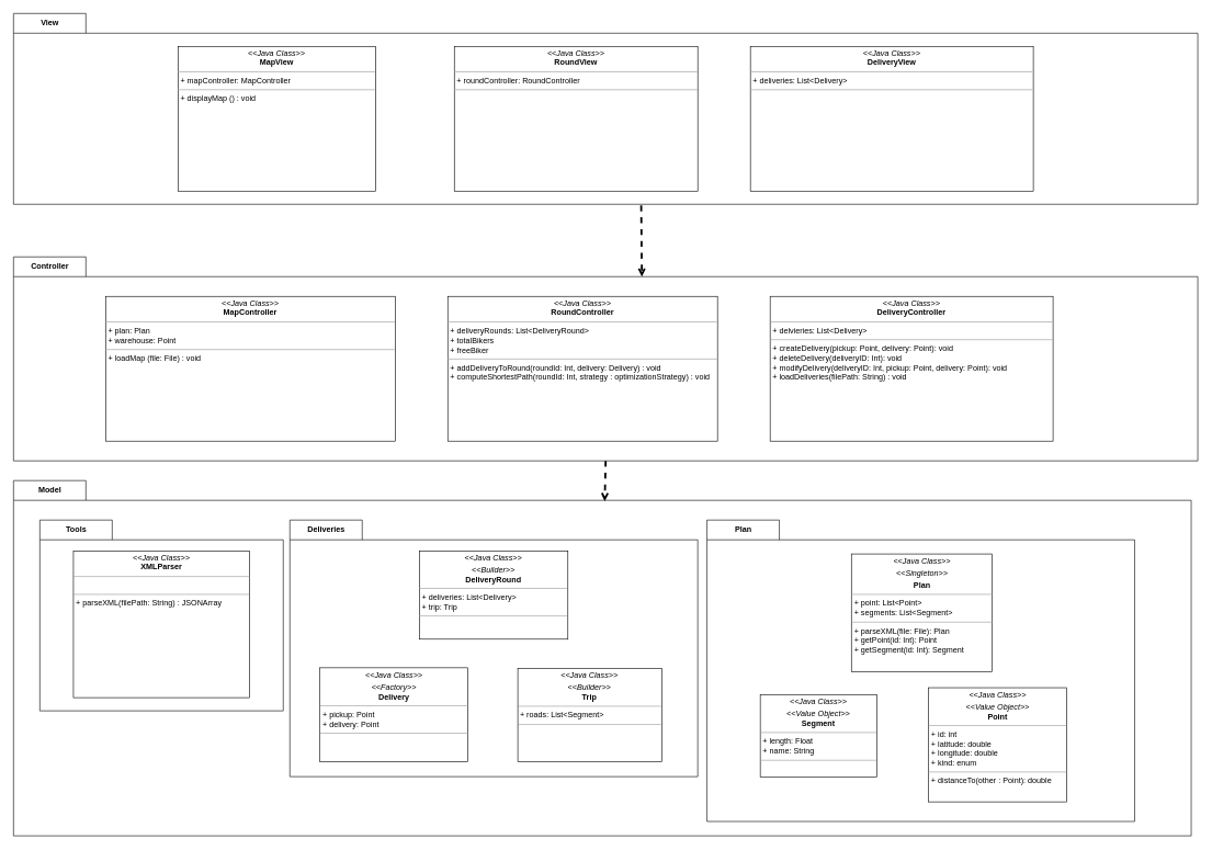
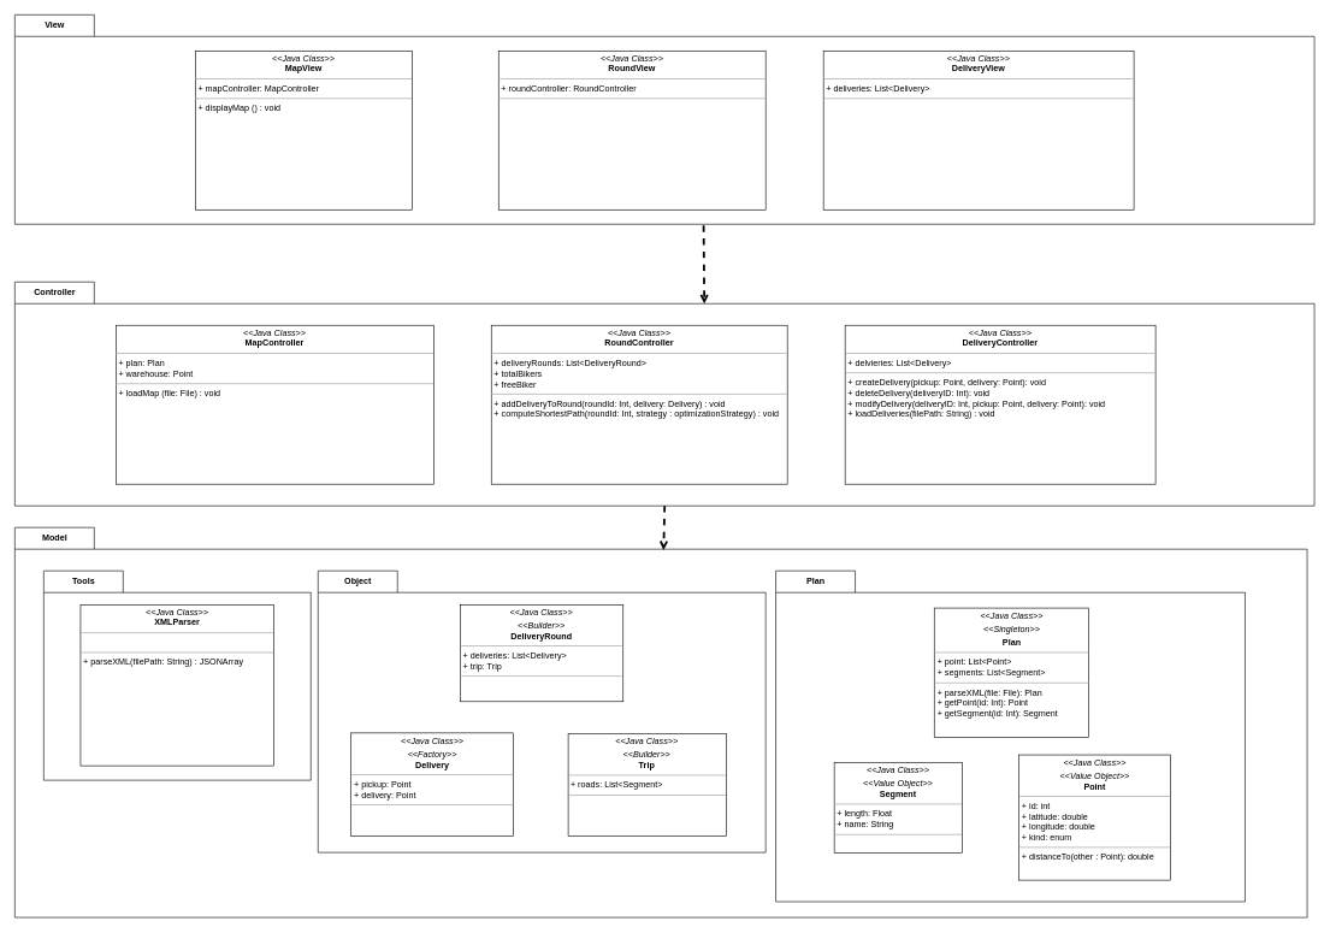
  <mxCell id="0" />
  <mxCell id="1" parent="0" />
  <mxCell id="2" value="Model" style="shape=folder;fontStyle=1;tabWidth=110;tabHeight=30;tabPosition=left;html=1;boundedLbl=1;labelInHeader=1;container=1;collapsible=0;" vertex="1" parent="1"><mxGeometry x="20" y="730" width="1790" height="540" as="geometry" /></mxCell>
  <mxCell id="3" value="Plan" style="shape=folder;fontStyle=1;tabWidth=110;tabHeight=30;tabPosition=left;html=1;boundedLbl=1;labelInHeader=1;container=1;collapsible=0;" vertex="1" parent="2"><mxGeometry x="1054" y="60" width="650" height="458.15" as="geometry" /></mxCell>
  <mxCell id="4" value="&lt;p style=&quot;margin:0px;margin-top:4px;text-align:center;&quot;&gt;&lt;i&gt;&amp;lt;&amp;lt;Java Class&amp;gt;&amp;gt;&lt;/i&gt;&lt;/p&gt;&lt;p style=&quot;margin:0px;margin-top:4px;text-align:center;&quot;&gt;&lt;i&gt;&amp;lt;&amp;lt;Value Object&amp;gt;&amp;gt;&lt;br&gt;&lt;/i&gt;&lt;b&gt;Point&lt;/b&gt;&lt;/p&gt;&lt;hr size=&quot;1&quot;&gt;&lt;p style=&quot;margin:0px;margin-left:4px;&quot;&gt;+ id: int&lt;br&gt;+ latitude: double&lt;/p&gt;&lt;p style=&quot;margin:0px;margin-left:4px;&quot;&gt;+ longitude: double&lt;/p&gt;&lt;p style=&quot;margin:0px;margin-left:4px;&quot;&gt;+ kind: enum&lt;/p&gt;&lt;hr size=&quot;1&quot;&gt;&lt;p style=&quot;margin:0px;margin-left:4px;&quot;&gt;+ distanceTo(other : Point): double&lt;/p&gt;" style="verticalAlign=top;align=left;overflow=fill;fontSize=12;fontFamily=Helvetica;html=1;rounded=0;shadow=0;comic=0;labelBackgroundColor=none;strokeWidth=1" parent="3" vertex="1"><mxGeometry x="336.721" y="254.837" width="210.105" height="173.512" as="geometry" /></mxCell>
  <mxCell id="5" value="&lt;p style=&quot;margin:0px;margin-top:4px;text-align:center;&quot;&gt;&lt;i&gt;&amp;lt;&amp;lt;Java Class&amp;gt;&amp;gt;&lt;/i&gt;&lt;/p&gt;&lt;p style=&quot;margin:0px;margin-top:4px;text-align:center;&quot;&gt;&lt;i&gt;&amp;lt;&amp;lt;Singleton&amp;gt;&amp;gt;&lt;/i&gt;&lt;/p&gt;&lt;p style=&quot;margin:0px;margin-top:4px;text-align:center;&quot;&gt;&lt;b&gt;Plan&lt;/b&gt;&lt;/p&gt;&lt;hr size=&quot;1&quot;&gt;&lt;p style=&quot;margin:0px;margin-left:4px;&quot;&gt;+ point: List&amp;lt;Point&amp;gt;&lt;br&gt;+ segments: List&amp;lt;Segment&amp;gt;&lt;/p&gt;&lt;hr size=&quot;1&quot;&gt;&lt;p style=&quot;margin:0px;margin-left:4px;&quot;&gt;+ parseXML(file: File): Plan&lt;br&gt;+ getPoint(id: Int): Point&lt;/p&gt;&lt;p style=&quot;margin:0px;margin-left:4px;&quot;&gt;+ getSegment(id: Int): Segment&lt;/p&gt;" style="verticalAlign=top;align=left;overflow=fill;fontSize=12;fontFamily=Helvetica;html=1;rounded=0;shadow=0;comic=0;labelBackgroundColor=none;strokeWidth=1" parent="3" vertex="1"><mxGeometry x="219.509" y="51.523" width="213.946" height="178.745" as="geometry" /></mxCell>
  <mxCell id="6" value="&lt;p style=&quot;margin:0px;margin-top:4px;text-align:center;&quot;&gt;&lt;i&gt;&amp;lt;&amp;lt;Java Class&amp;gt;&amp;gt;&lt;/i&gt;&lt;/p&gt;&lt;p style=&quot;margin:0px;margin-top:4px;text-align:center;&quot;&gt;&lt;i&gt;&amp;lt;&amp;lt;Value Object&amp;gt;&amp;gt;&lt;br&gt;&lt;/i&gt;&lt;b&gt;Segment&lt;/b&gt;&lt;/p&gt;&lt;hr size=&quot;1&quot;&gt;&lt;p style=&quot;margin:0px;margin-left:4px;&quot;&gt;&lt;span style=&quot;background-color: initial;&quot;&gt;+ length: Float&lt;/span&gt;&lt;/p&gt;&lt;p style=&quot;margin:0px;margin-left:4px;&quot;&gt;&lt;span style=&quot;background-color: initial;&quot;&gt;+ name: String&lt;/span&gt;&lt;/p&gt;&lt;hr size=&quot;1&quot;&gt;&lt;p style=&quot;margin:0px;margin-left:4px;&quot;&gt;&lt;br&gt;&lt;/p&gt;" style="verticalAlign=top;align=left;overflow=fill;fontSize=12;fontFamily=Helvetica;html=1;rounded=0;shadow=0;comic=0;labelBackgroundColor=none;strokeWidth=1" parent="3" vertex="1"><mxGeometry x="80.982" y="265.538" width="176.955" height="125.433" as="geometry" /></mxCell>
- <mxCell id="7" value="Deliveries" style="shape=folder;fontStyle=1;tabWidth=110;tabHeight=30;tabPosition=left;html=1;boundedLbl=1;labelInHeader=1;container=1;collapsible=0;" vertex="1" parent="2"><mxGeometry x="420" y="60" width="620" height="390" as="geometry" /></mxCell>
+ <mxCell id="7" value="Object" style="shape=folder;fontStyle=1;tabWidth=110;tabHeight=30;tabPosition=left;html=1;boundedLbl=1;labelInHeader=1;container=1;collapsible=0;" vertex="1" parent="2"><mxGeometry x="420" y="60" width="620" height="390" as="geometry" /></mxCell>
  <mxCell id="8" value="&lt;p style=&quot;margin:0px;margin-top:4px;text-align:center;&quot;&gt;&lt;i&gt;&amp;lt;&amp;lt;Java Class&amp;gt;&amp;gt;&lt;/i&gt;&lt;/p&gt;&lt;p style=&quot;margin:0px;margin-top:4px;text-align:center;&quot;&gt;&lt;i&gt;&amp;lt;&amp;lt;Builder&amp;gt;&amp;gt;&lt;br&gt;&lt;/i&gt;&lt;b&gt;Trip&lt;/b&gt;&lt;/p&gt;&lt;hr size=&quot;1&quot;&gt;&lt;p style=&quot;margin:0px;margin-left:4px;&quot;&gt;+ roads: List&amp;lt;Segment&amp;gt;&lt;/p&gt;&lt;hr size=&quot;1&quot;&gt;&lt;p style=&quot;margin:0px;margin-left:4px;&quot;&gt;&lt;br&gt;&lt;/p&gt;" style="verticalAlign=top;align=left;overflow=fill;fontSize=12;fontFamily=Helvetica;html=1;rounded=0;shadow=0;comic=0;labelBackgroundColor=none;strokeWidth=1" vertex="1" parent="7"><mxGeometry x="346.471" y="225.81" width="218.824" height="141.818" as="geometry" /></mxCell>
  <mxCell id="9" value="&lt;p style=&quot;margin: 4px 0px 0px; text-align: center;&quot;&gt;&lt;i&gt;&amp;lt;&amp;lt;Java Class&amp;gt;&amp;gt;&lt;/i&gt;&lt;/p&gt;&lt;p style=&quot;margin: 4px 0px 0px; text-align: center;&quot;&gt;&lt;i&gt;&amp;lt;&amp;lt;Builder&amp;gt;&amp;gt;&lt;br&gt;&lt;/i&gt;&lt;b&gt;DeliveryRound&lt;/b&gt;&lt;/p&gt;&lt;hr size=&quot;1&quot;&gt;&lt;p style=&quot;margin:0px;margin-left:4px;&quot;&gt;+ deliveries: List&amp;lt;Delivery&amp;gt;&lt;/p&gt;&lt;p style=&quot;margin:0px;margin-left:4px;&quot;&gt;+ trip: Trip&lt;/p&gt;&lt;hr size=&quot;1&quot;&gt;&lt;p style=&quot;margin:0px;margin-left:4px;&quot;&gt;&lt;br&gt;&lt;/p&gt;" style="verticalAlign=top;align=left;overflow=fill;fontSize=12;fontFamily=Helvetica;html=1;rounded=0;shadow=0;comic=0;labelBackgroundColor=none;strokeWidth=1" vertex="1" parent="7"><mxGeometry x="197.415" y="47.273" width="225.179" height="133.782" as="geometry" /></mxCell>
  <mxCell id="10" value="&lt;p style=&quot;margin:0px;margin-top:4px;text-align:center;&quot;&gt;&lt;i&gt;&amp;lt;&amp;lt;Java Class&amp;gt;&amp;gt;&lt;/i&gt;&lt;/p&gt;&lt;p style=&quot;margin:0px;margin-top:4px;text-align:center;&quot;&gt;&lt;i&gt;&amp;lt;&amp;lt;Factory&amp;gt;&amp;gt;&lt;br&gt;&lt;/i&gt;&lt;b&gt;Delivery&lt;/b&gt;&lt;/p&gt;&lt;hr size=&quot;1&quot;&gt;&lt;p style=&quot;margin:0px;margin-left:4px;&quot;&gt;+ pickup: Point&lt;br&gt;+ delivery: Point&lt;/p&gt;&lt;hr size=&quot;1&quot;&gt;&lt;p style=&quot;margin:0px;margin-left:4px;&quot;&gt;&lt;br&gt;&lt;/p&gt;" style="verticalAlign=top;align=left;overflow=fill;fontSize=12;fontFamily=Helvetica;html=1;rounded=0;shadow=0;comic=0;labelBackgroundColor=none;strokeWidth=1" vertex="1" parent="7"><mxGeometry x="45.588" y="224.545" width="225.179" height="143.083" as="geometry" /></mxCell>
  <mxCell id="11" value="Tools" style="shape=folder;fontStyle=1;tabWidth=110;tabHeight=30;tabPosition=left;html=1;boundedLbl=1;labelInHeader=1;container=1;collapsible=0;" vertex="1" parent="2"><mxGeometry x="40" y="60" width="370" height="290" as="geometry" /></mxCell>
  <mxCell id="12" value="&lt;p style=&quot;margin:0px;margin-top:4px;text-align:center;&quot;&gt;&lt;i&gt;&amp;lt;&amp;lt;Java Class&amp;gt;&amp;gt;&lt;/i&gt;&lt;br&gt;&lt;b&gt;XMLParser&lt;/b&gt;&lt;/p&gt;&lt;hr size=&quot;1&quot;&gt;&lt;p style=&quot;margin:0px;margin-left:4px;&quot;&gt;&lt;br&gt;&lt;/p&gt;&lt;hr size=&quot;1&quot;&gt;&lt;p style=&quot;margin:0px;margin-left:4px;&quot;&gt;+ parseXML(filePath: String) : JSONArray&lt;/p&gt;&lt;p style=&quot;margin:0px;margin-left:4px;&quot;&gt;&lt;br&gt;&lt;/p&gt;" style="verticalAlign=top;align=left;overflow=fill;fontSize=12;fontFamily=Helvetica;html=1;rounded=0;shadow=0;comic=0;labelBackgroundColor=none;strokeWidth=1" vertex="1" parent="11"><mxGeometry x="51.04" y="47.27" width="267.91" height="222.67" as="geometry" /></mxCell>
  <mxCell id="13" style="edgeStyle=none;jumpSize=6;html=1;exitX=0.53;exitY=1.006;exitDx=0;exitDy=0;exitPerimeter=0;entryX=0;entryY=0;entryDx=955;entryDy=30;entryPerimeter=0;endArrow=open;endFill=0;endSize=6;dashed=1;strokeWidth=3;" edge="1" parent="1" source="14" target="19"><mxGeometry relative="1" as="geometry" /></mxCell>
  <mxCell id="14" value="View" style="shape=folder;fontStyle=1;tabWidth=110;tabHeight=30;tabPosition=left;html=1;boundedLbl=1;labelInHeader=1;container=1;collapsible=0;" vertex="1" parent="1"><mxGeometry x="20" y="20" width="1800" height="290" as="geometry" /></mxCell>
  <mxCell id="15" value="" style="html=1;strokeColor=none;resizeWidth=1;resizeHeight=1;fillColor=none;part=1;connectable=0;allowArrows=0;deletable=0;" vertex="1" parent="14"><mxGeometry width="1800" height="203" relative="1" as="geometry"><mxPoint y="30" as="offset" /></mxGeometry></mxCell>
  <mxCell id="16" value="&lt;p style=&quot;margin:0px;margin-top:4px;text-align:center;&quot;&gt;&lt;i&gt;&amp;lt;&amp;lt;Java Class&amp;gt;&amp;gt;&lt;/i&gt;&lt;br&gt;&lt;b&gt;MapView&lt;/b&gt;&lt;/p&gt;&lt;hr size=&quot;1&quot;&gt;&lt;p style=&quot;margin:0px;margin-left:4px;&quot;&gt;+ mapController: MapController&lt;/p&gt;&lt;hr size=&quot;1&quot;&gt;&lt;p style=&quot;margin:0px;margin-left:4px;&quot;&gt;+ displayMap () : void&lt;/p&gt;" style="verticalAlign=top;align=left;overflow=fill;fontSize=12;fontFamily=Helvetica;html=1;rounded=0;shadow=0;comic=0;labelBackgroundColor=none;strokeWidth=1" vertex="1" parent="14"><mxGeometry x="250" y="50" width="300.4" height="220" as="geometry" /></mxCell>
  <mxCell id="17" value="&lt;p style=&quot;margin:0px;margin-top:4px;text-align:center;&quot;&gt;&lt;i&gt;&amp;lt;&amp;lt;Java Class&amp;gt;&amp;gt;&lt;/i&gt;&lt;br&gt;&lt;b&gt;RoundView&lt;/b&gt;&lt;/p&gt;&lt;hr size=&quot;1&quot;&gt;&lt;p style=&quot;margin:0px;margin-left:4px;&quot;&gt;+ roundController: RoundController&lt;/p&gt;&lt;hr size=&quot;1&quot;&gt;&lt;p style=&quot;margin:0px;margin-left:4px;&quot;&gt;&lt;br&gt;&lt;/p&gt;" style="verticalAlign=top;align=left;overflow=fill;fontSize=12;fontFamily=Helvetica;html=1;rounded=0;shadow=0;comic=0;labelBackgroundColor=none;strokeWidth=1" vertex="1" parent="14"><mxGeometry x="670" y="50" width="370" height="220" as="geometry" /></mxCell>
  <mxCell id="18" value="&lt;p style=&quot;margin:0px;margin-top:4px;text-align:center;&quot;&gt;&lt;i&gt;&amp;lt;&amp;lt;Java Class&amp;gt;&amp;gt;&lt;/i&gt;&lt;br&gt;&lt;b&gt;DeliveryView&lt;/b&gt;&lt;/p&gt;&lt;hr size=&quot;1&quot;&gt;&lt;p style=&quot;margin:0px;margin-left:4px;&quot;&gt;+ deliveries: List&amp;lt;Delivery&amp;gt;&lt;br&gt;&lt;/p&gt;&lt;hr size=&quot;1&quot;&gt;&lt;p style=&quot;margin:0px;margin-left:4px;&quot;&gt;&lt;br&gt;&lt;/p&gt;&lt;p style=&quot;margin:0px;margin-left:4px;&quot;&gt;&lt;br&gt;&lt;/p&gt;" style="verticalAlign=top;align=left;overflow=fill;fontSize=12;fontFamily=Helvetica;html=1;rounded=0;shadow=0;comic=0;labelBackgroundColor=none;strokeWidth=1" vertex="1" parent="14"><mxGeometry x="1120" y="50" width="430" height="220" as="geometry" /></mxCell>
  <mxCell id="19" value="Controller" style="shape=folder;fontStyle=1;tabWidth=110;tabHeight=30;tabPosition=left;html=1;boundedLbl=1;labelInHeader=1;container=1;collapsible=0;" vertex="1" parent="1"><mxGeometry x="20" y="390" width="1800" height="310" as="geometry" /></mxCell>
  <mxCell id="20" value="" style="html=1;strokeColor=none;resizeWidth=1;resizeHeight=1;fillColor=none;part=1;connectable=0;allowArrows=0;deletable=0;" vertex="1" parent="19"><mxGeometry width="1800" height="217" relative="1" as="geometry"><mxPoint y="30" as="offset" /></mxGeometry></mxCell>
  <mxCell id="21" value="&lt;p style=&quot;margin:0px;margin-top:4px;text-align:center;&quot;&gt;&lt;i&gt;&amp;lt;&amp;lt;Java Class&amp;gt;&amp;gt;&lt;/i&gt;&lt;br&gt;&lt;b&gt;MapController&lt;/b&gt;&lt;/p&gt;&lt;hr size=&quot;1&quot;&gt;&lt;p style=&quot;margin:0px;margin-left:4px;&quot;&gt;+ plan: Plan&lt;br&gt;+ warehouse: Point&lt;/p&gt;&lt;hr size=&quot;1&quot;&gt;&lt;p style=&quot;margin:0px;margin-left:4px;&quot;&gt;+ loadMap (file: File) : void&lt;/p&gt;&lt;p style=&quot;margin:0px;margin-left:4px;&quot;&gt;&lt;br&gt;&lt;/p&gt;" style="verticalAlign=top;align=left;overflow=fill;fontSize=12;fontFamily=Helvetica;html=1;rounded=0;shadow=0;comic=0;labelBackgroundColor=none;strokeWidth=1" parent="19" vertex="1"><mxGeometry x="140" y="60" width="440.4" height="220" as="geometry" /></mxCell>
  <mxCell id="22" value="&lt;p style=&quot;margin:0px;margin-top:4px;text-align:center;&quot;&gt;&lt;i&gt;&amp;lt;&amp;lt;Java Class&amp;gt;&amp;gt;&lt;/i&gt;&lt;br&gt;&lt;b&gt;RoundController&lt;/b&gt;&lt;/p&gt;&lt;hr size=&quot;1&quot;&gt;&lt;p style=&quot;margin:0px;margin-left:4px;&quot;&gt;+ deliveryRounds: List&amp;lt;DeliveryRound&amp;gt;&lt;br&gt;&lt;/p&gt;&lt;p style=&quot;margin:0px;margin-left:4px;&quot;&gt;+ totalBikers&lt;/p&gt;&lt;p style=&quot;margin:0px;margin-left:4px;&quot;&gt;+ freeBiker&lt;/p&gt;&lt;hr size=&quot;1&quot;&gt;&lt;p style=&quot;margin:0px;margin-left:4px;&quot;&gt;+ addDeliveryToRound(roundId: Int, delivery: Delivery) : void&lt;/p&gt;&lt;p style=&quot;margin:0px;margin-left:4px;&quot;&gt;+ computeShortestPath(roundId: Int, strategy : optimizationStrategy) : void&lt;/p&gt;" style="verticalAlign=top;align=left;overflow=fill;fontSize=12;fontFamily=Helvetica;html=1;rounded=0;shadow=0;comic=0;labelBackgroundColor=none;strokeWidth=1" vertex="1" parent="19"><mxGeometry x="660" y="60" width="410" height="220" as="geometry" /></mxCell>
  <mxCell id="23" value="&lt;p style=&quot;margin:0px;margin-top:4px;text-align:center;&quot;&gt;&lt;i&gt;&amp;lt;&amp;lt;Java Class&amp;gt;&amp;gt;&lt;/i&gt;&lt;br&gt;&lt;b&gt;DeliveryController&lt;/b&gt;&lt;/p&gt;&lt;hr size=&quot;1&quot;&gt;&lt;p style=&quot;margin:0px;margin-left:4px;&quot;&gt;+ delvieries: List&amp;lt;Delivery&amp;gt;&lt;br&gt;&lt;/p&gt;&lt;hr size=&quot;1&quot;&gt;&lt;p style=&quot;margin:0px;margin-left:4px;&quot;&gt;+ createDelivery(pickup: Point, delivery: Point): void&lt;/p&gt;&lt;p style=&quot;margin:0px;margin-left:4px;&quot;&gt;+ deleteDelivery(deli&lt;span style=&quot;background-color: initial;&quot;&gt;veryID: Int): void&lt;/span&gt;&lt;/p&gt;&lt;p style=&quot;margin:0px;margin-left:4px;&quot;&gt;+ modifyDelivery(deliveryID: Int, pickup: Point, delivery: Point): void&lt;br&gt;&lt;/p&gt;&lt;p style=&quot;margin:0px;margin-left:4px;&quot;&gt;+ loadDeliveries(filePath: String) : void&lt;/p&gt;" style="verticalAlign=top;align=left;overflow=fill;fontSize=12;fontFamily=Helvetica;html=1;rounded=0;shadow=0;comic=0;labelBackgroundColor=none;strokeWidth=1" vertex="1" parent="19"><mxGeometry x="1150" y="60" width="430" height="220" as="geometry" /></mxCell>
  <mxCell id="24" style="edgeStyle=none;jumpSize=6;html=1;exitX=0.5;exitY=1;exitDx=0;exitDy=0;exitPerimeter=0;endArrow=open;endFill=0;endSize=6;dashed=1;strokeWidth=3;entryX=0.502;entryY=0.058;entryDx=0;entryDy=0;entryPerimeter=0;" edge="1" parent="1" source="19" target="2"><mxGeometry relative="1" as="geometry"><mxPoint x="914.17" y="700" as="sourcePoint" /><mxPoint x="915.17" y="808.26" as="targetPoint" /></mxGeometry></mxCell>
